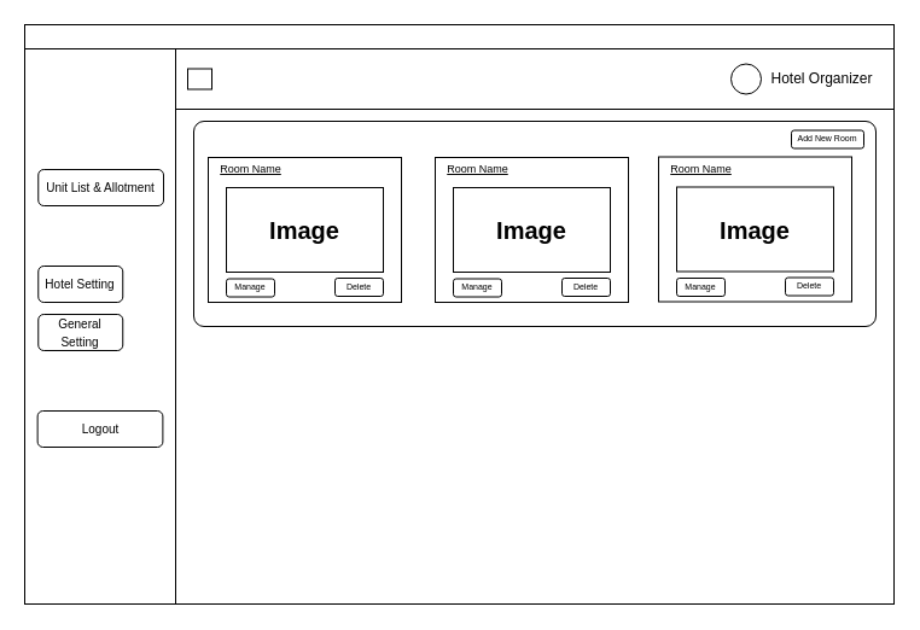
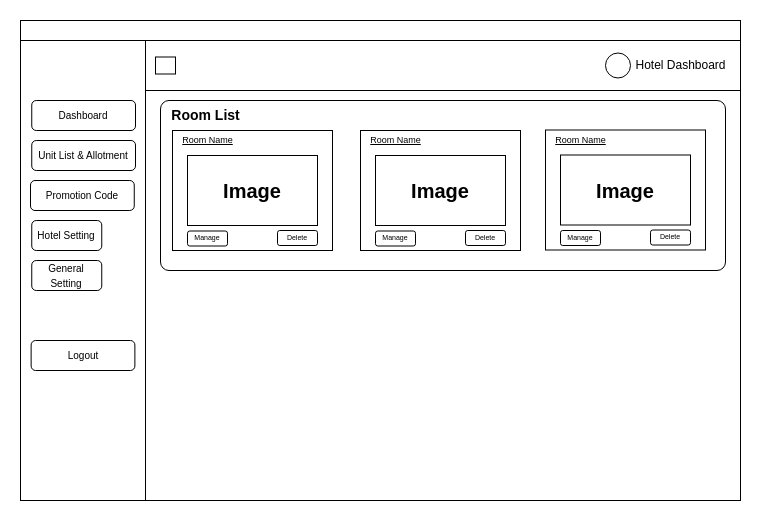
  <mxCell id="0" />
  <mxCell id="1" parent="0" />
  <mxCell id="2" value="" style="rounded=0;whiteSpace=wrap;html=1;" vertex="1" parent="1"><mxGeometry x="20" y="20" width="720" height="480" as="geometry" /></mxCell>
  <mxCell id="3" value="" style="rounded=0;whiteSpace=wrap;html=1;" vertex="1" parent="1"><mxGeometry x="20" y="40" width="125" height="460" as="geometry" /></mxCell>
  <mxCell id="4" value="" style="rounded=0;whiteSpace=wrap;html=1;" vertex="1" parent="1"><mxGeometry x="145" y="40" width="595" height="50" as="geometry" /></mxCell>
  <mxCell id="5" value="" style="group" vertex="1" connectable="0" parent="1"><mxGeometry x="605" y="50" width="130" height="30" as="geometry" /></mxCell>
  <mxCell id="6" value="" style="ellipse;whiteSpace=wrap;html=1;aspect=fixed;" vertex="1" parent="5"><mxGeometry y="2.5" width="25" height="25" as="geometry" /></mxCell>
- <mxCell id="7" value="Hotel Organizer" style="text;html=1;align=center;verticalAlign=middle;resizable=0;points=[];autosize=1;strokeColor=none;fillColor=none;" vertex="1" parent="5"><mxGeometry x="20" width="110" height="30" as="geometry" /></mxCell>
+ <mxCell id="7" value="Hotel Dashboard" style="text;html=1;align=center;verticalAlign=middle;resizable=0;points=[];autosize=1;strokeColor=none;fillColor=none;" vertex="1" parent="5"><mxGeometry x="20" width="110" height="30" as="geometry" /></mxCell>
  <mxCell id="8" value="" style="rounded=0;whiteSpace=wrap;html=1;" vertex="1" parent="1"><mxGeometry x="155" y="56.5" width="20" height="17" as="geometry" /></mxCell>
+ <mxCell id="9" value="Dashboard" style="rounded=1;whiteSpace=wrap;html=1;fontSize=10;" vertex="1" parent="1"><mxGeometry x="31.25" y="100" width="103.75" height="30" as="geometry" /></mxCell>
  <mxCell id="10" value="&lt;font style=&quot;font-size: 10px;&quot;&gt;Unit List &amp;amp; Allotment&lt;/font&gt;" style="rounded=1;whiteSpace=wrap;html=1;" vertex="1" parent="1"><mxGeometry x="31.25" y="140" width="103.75" height="30" as="geometry" /></mxCell>
+ <mxCell id="11" value="&lt;font style=&quot;font-size: 10px;&quot;&gt;Promotion Code&lt;/font&gt;" style="rounded=1;whiteSpace=wrap;html=1;" vertex="1" parent="1"><mxGeometry x="30" y="180" width="103.75" height="30" as="geometry" /></mxCell>
  <mxCell id="12" value="&lt;font style=&quot;font-size: 10px;&quot;&gt;General Setting&lt;/font&gt;" style="rounded=1;whiteSpace=wrap;html=1;" vertex="1" parent="1"><mxGeometry x="31.25" y="260" width="70" height="30" as="geometry" /></mxCell>
  <mxCell id="13" value="&lt;font style=&quot;font-size: 10px;&quot;&gt;Hotel Setting&lt;/font&gt;" style="rounded=1;whiteSpace=wrap;html=1;" vertex="1" parent="1"><mxGeometry x="31.25" y="220" width="70" height="30" as="geometry" /></mxCell>
  <mxCell id="14" value="&lt;font style=&quot;font-size: 10px;&quot;&gt;Logout&lt;/font&gt;" style="rounded=1;whiteSpace=wrap;html=1;" vertex="1" parent="1"><mxGeometry x="30.63" y="340" width="103.75" height="30" as="geometry" /></mxCell>
  <mxCell id="15" value="" style="rounded=1;whiteSpace=wrap;html=1;rotation=0;imageAspect=1;arcSize=5;" vertex="1" parent="1"><mxGeometry x="160" y="100" width="565" height="170" as="geometry" /></mxCell>
+ <mxCell id="16" value="&lt;font style=&quot;font-size: 14px;&quot;&gt;&lt;b&gt;Room List&lt;/b&gt;&lt;/font&gt;" style="text;html=1;align=center;verticalAlign=middle;resizable=0;points=[];autosize=1;strokeColor=none;fillColor=none;" vertex="1" parent="1"><mxGeometry x="160" y="100" width="90" height="30" as="geometry" /></mxCell>
  <mxCell id="17" value="" style="rounded=0;whiteSpace=wrap;html=1;" vertex="1" parent="1"><mxGeometry x="172" y="130" width="160" height="120" as="geometry" /></mxCell>
  <mxCell id="18" value="" style="rounded=0;whiteSpace=wrap;html=1;" vertex="1" parent="1"><mxGeometry x="360" y="130" width="160" height="120" as="geometry" /></mxCell>
  <mxCell id="19" value="&lt;u&gt;Room Name&lt;/u&gt;" style="text;html=1;align=center;verticalAlign=middle;resizable=0;points=[];autosize=1;strokeColor=none;fillColor=none;fontSize=9;" vertex="1" parent="1"><mxGeometry x="172" y="130" width="70" height="20" as="geometry" /></mxCell>
  <mxCell id="20" value="&lt;u&gt;Room Name&lt;/u&gt;" style="text;html=1;align=center;verticalAlign=middle;resizable=0;points=[];autosize=1;strokeColor=none;fillColor=none;fontSize=9;" vertex="1" parent="1"><mxGeometry x="360" y="130" width="70" height="20" as="geometry" /></mxCell>
  <mxCell id="21" value="&lt;b&gt;&lt;font style=&quot;font-size: 20px;&quot;&gt;Image&lt;/font&gt;&lt;/b&gt;" style="rounded=0;whiteSpace=wrap;html=1;" vertex="1" parent="1"><mxGeometry x="187" y="155" width="130" height="70" as="geometry" /></mxCell>
  <mxCell id="22" value="&lt;b&gt;&lt;font style=&quot;font-size: 20px;&quot;&gt;Image&lt;/font&gt;&lt;/b&gt;" style="rounded=0;whiteSpace=wrap;html=1;" vertex="1" parent="1"><mxGeometry x="375" y="155" width="130" height="70" as="geometry" /></mxCell>
  <mxCell id="23" value="&lt;font&gt;Manage&lt;/font&gt;" style="rounded=1;whiteSpace=wrap;html=1;fontSize=7;" vertex="1" parent="1"><mxGeometry x="187" y="230.5" width="40" height="15" as="geometry" /></mxCell>
  <mxCell id="24" value="&lt;font&gt;Manage&lt;/font&gt;" style="rounded=1;whiteSpace=wrap;html=1;fontSize=7;" vertex="1" parent="1"><mxGeometry x="375" y="230.5" width="40" height="15" as="geometry" /></mxCell>
  <mxCell id="25" value="&lt;font&gt;Delete&lt;/font&gt;" style="rounded=1;whiteSpace=wrap;html=1;fontSize=7;" vertex="1" parent="1"><mxGeometry x="465" y="230" width="40" height="15" as="geometry" /></mxCell>
  <mxCell id="26" value="&lt;font&gt;Delete&lt;/font&gt;" style="rounded=1;whiteSpace=wrap;html=1;fontSize=7;" vertex="1" parent="1"><mxGeometry x="277" y="230" width="40" height="15" as="geometry" /></mxCell>
- <mxCell id="27" value="&lt;font&gt;Add New Room&lt;/font&gt;" style="rounded=1;whiteSpace=wrap;html=1;fontSize=7;" vertex="1" parent="1"><mxGeometry x="655" y="107.5" width="60" height="15" as="geometry" /></mxCell>
  <mxCell id="28" value="" style="rounded=0;whiteSpace=wrap;html=1;" vertex="1" parent="1"><mxGeometry x="545" y="129.5" width="160" height="120" as="geometry" /></mxCell>
  <mxCell id="29" value="&lt;u&gt;Room Name&lt;/u&gt;" style="text;html=1;align=center;verticalAlign=middle;resizable=0;points=[];autosize=1;strokeColor=none;fillColor=none;fontSize=9;" vertex="1" parent="1"><mxGeometry x="545" y="129.5" width="70" height="20" as="geometry" /></mxCell>
  <mxCell id="30" value="&lt;b&gt;&lt;font style=&quot;font-size: 20px;&quot;&gt;Image&lt;/font&gt;&lt;/b&gt;" style="rounded=0;whiteSpace=wrap;html=1;" vertex="1" parent="1"><mxGeometry x="560" y="154.5" width="130" height="70" as="geometry" /></mxCell>
  <mxCell id="31" value="&lt;font&gt;Manage&lt;/font&gt;" style="rounded=1;whiteSpace=wrap;html=1;fontSize=7;" vertex="1" parent="1"><mxGeometry x="560" y="230" width="40" height="15" as="geometry" /></mxCell>
  <mxCell id="32" value="&lt;font&gt;Delete&lt;/font&gt;" style="rounded=1;whiteSpace=wrap;html=1;fontSize=7;" vertex="1" parent="1"><mxGeometry x="650" y="229.5" width="40" height="15" as="geometry" /></mxCell>
